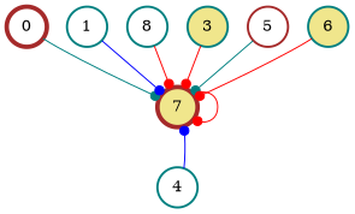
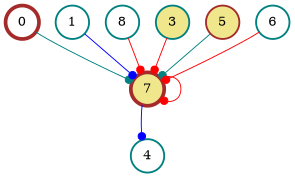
  digraph {
    forcelabels=true
    node [color=teal fillcolor=white penwidth=2 shape=circle style=filled]
    edge [arrowhead=dot color=red]
    0 [color=brown penwidth=4]
    7 [color=brown fillcolor=khaki penwidth=4]
    1
    n4 [label=8]
    3 [fillcolor=khaki]
    4
-   5 [color=brown]
-   6 [fillcolor=khaki]
+   5 [color=brown fillcolor=khaki]
+   6
    0 -> 7 [color=teal]
    7 -> 7
    1 -> 7 [color=blue]
    n4 -> 7
    3 -> 7
-   4 -> 7 [color=blue]
+   7 -> 4 [color=blue]
    5 -> 7 [color=teal]
    6 -> 7
  }
